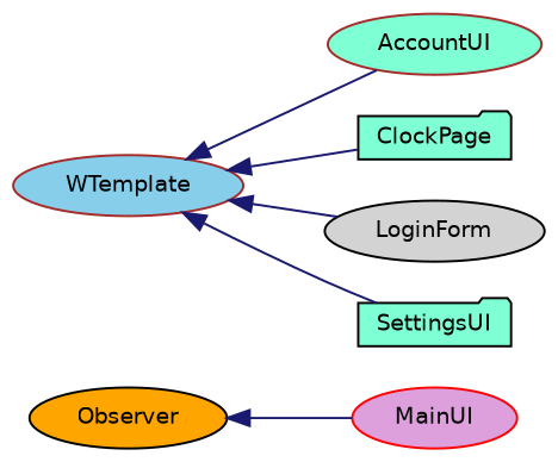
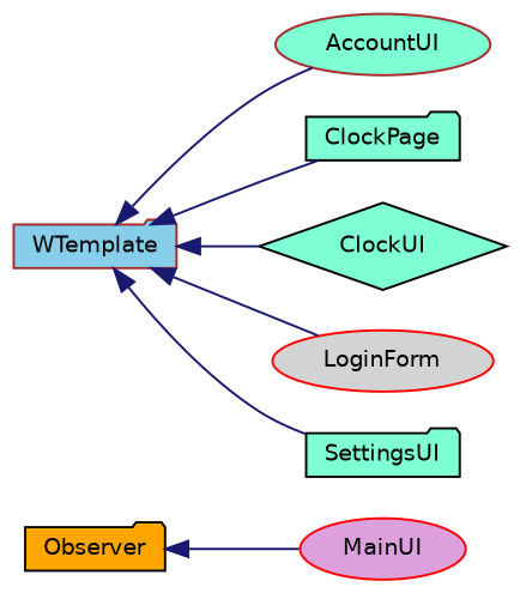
  digraph {
    rankdir=LR
    node [color=black fillcolor=aquamarine fontname=Helvetica fontsize=10 shape=ellipse style=filled]
    edge [color=midnightblue dir=back fontname=Helvetica fontsize=10 labelfontname=Helvetica labelfontsize=10 style=solid]
-   n1 [fillcolor=orange height=0.2 label=Observer width=0.4]
+   n1 [fillcolor=orange height=0.2 label=Observer shape=folder width=0.4]
    n2 [color=red fillcolor=plum height=0.2 label=MainUI width=0.4]
-   n3 [color=brown fillcolor=skyblue height=0.2 label=WTemplate width=0.4]
+   n3 [color=brown fillcolor=skyblue height=0.2 label=WTemplate shape=folder width=0.4]
    n4 [color=brown height=0.2 label=AccountUI width=0.4]
    n5 [height=0.2 label=ClockPage shape=folder width=0.4]
-   n7 [fillcolor=lightgrey height=0.2 label=LoginForm width=0.4]
+   n6 [height=0.2 label=ClockUI shape=diamond width=0.4]
+   n7 [color=red fillcolor=lightgrey height=0.2 label=LoginForm width=0.4]
    n8 [height=0.2 label=SettingsUI shape=folder width=0.4]
    n1 -> n2
    n3 -> n4
    n3 -> n5
+   n3 -> n6
    n3 -> n7
    n3 -> n8
  }
